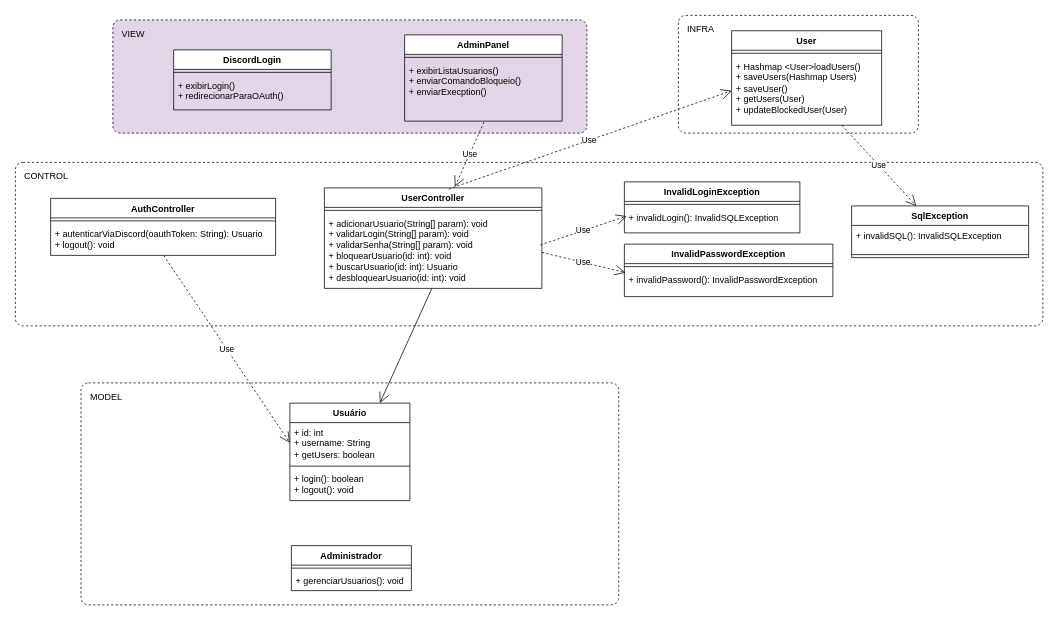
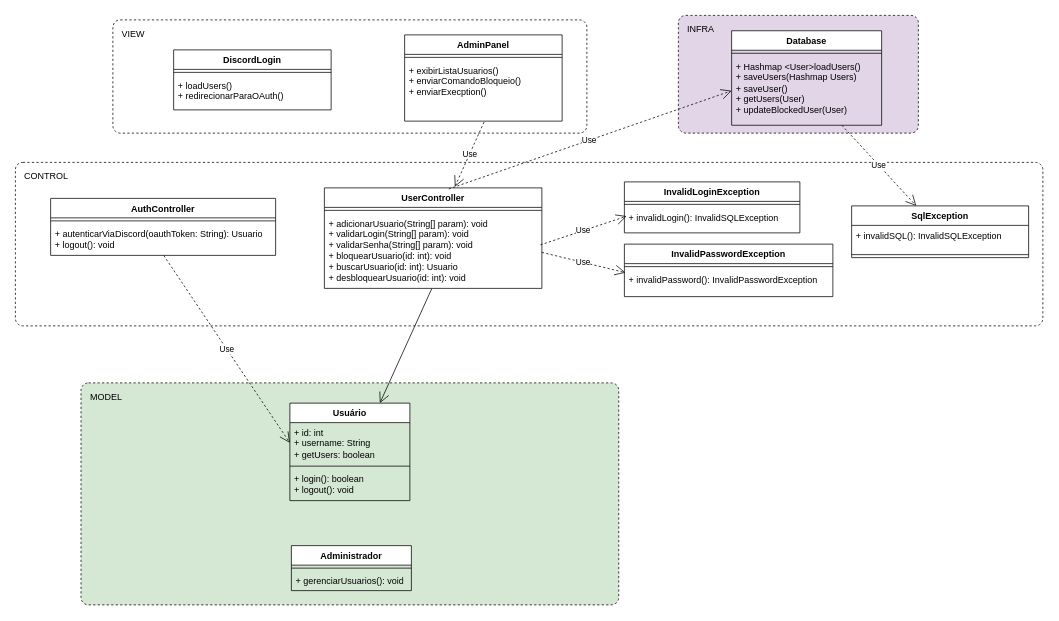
  <mxCell id="0" />
  <mxCell id="1" parent="0" />
- <mxCell id="2" value="INFRA" style="dashed=1;rounded=1;absoluteArcSize=1;arcSize=20;html=1;verticalAlign=top;align=left;spacingTop=5;spacingLeft=10;whiteSpace=wrap;" vertex="1" parent="1"><mxGeometry x="904" y="20" width="320" height="157" as="geometry" /></mxCell>
- <mxCell id="3" value="MODEL" style="dashed=1;rounded=1;absoluteArcSize=1;arcSize=20;html=1;verticalAlign=top;align=left;spacingTop=5;spacingLeft=10;whiteSpace=wrap;" vertex="1" parent="1"><mxGeometry x="107.5" y="510" width="717" height="296" as="geometry" /></mxCell>
- <mxCell id="4" value="VIEW" style="dashed=1;rounded=1;absoluteArcSize=1;arcSize=20;html=1;verticalAlign=top;align=left;spacingTop=5;spacingLeft=10;whiteSpace=wrap;fillColor=#e1d5e7;" vertex="1" parent="1"><mxGeometry x="150" y="26" width="632" height="151" as="geometry" /></mxCell>
+ <mxCell id="2" value="INFRA" style="dashed=1;rounded=1;absoluteArcSize=1;arcSize=20;html=1;verticalAlign=top;align=left;spacingTop=5;spacingLeft=10;whiteSpace=wrap;fillColor=#e1d5e7;" vertex="1" parent="1"><mxGeometry x="904" y="20" width="320" height="157" as="geometry" /></mxCell>
+ <mxCell id="3" value="MODEL" style="dashed=1;rounded=1;absoluteArcSize=1;arcSize=20;html=1;verticalAlign=top;align=left;spacingTop=5;spacingLeft=10;whiteSpace=wrap;fillColor=#d5e8d4;" vertex="1" parent="1"><mxGeometry x="107.5" y="510" width="717" height="296" as="geometry" /></mxCell>
+ <mxCell id="4" value="VIEW" style="dashed=1;rounded=1;absoluteArcSize=1;arcSize=20;html=1;verticalAlign=top;align=left;spacingTop=5;spacingLeft=10;whiteSpace=wrap;" vertex="1" parent="1"><mxGeometry x="150" y="26" width="632" height="151" as="geometry" /></mxCell>
  <mxCell id="5" value="CONTROL" style="dashed=1;rounded=1;absoluteArcSize=1;arcSize=20;html=1;verticalAlign=top;align=left;spacingTop=5;spacingLeft=10;whiteSpace=wrap;" vertex="1" parent="1"><mxGeometry x="20" y="216" width="1370" height="218" as="geometry" /></mxCell>
  <mxCell id="6" value="Usuário" style="swimlane;fontStyle=1;align=center;verticalAlign=top;childLayout=stackLayout;horizontal=1;startSize=26;horizontalStack=0;resizeParent=1;resizeParentMax=0;resizeLast=0;collapsible=1;marginBottom=0;whiteSpace=wrap;html=1;" parent="1" vertex="1"><mxGeometry x="386" y="537" width="160" height="130" as="geometry" /></mxCell>
  <mxCell id="7" value="+ id: int&lt;div&gt;+ username: String&lt;/div&gt;&lt;div&gt;+ getUsers: boolean&lt;/div&gt;" style="text;strokeColor=none;fillColor=none;align=left;verticalAlign=top;spacingLeft=4;spacingRight=4;overflow=hidden;rotatable=0;points=[[0,0.5],[1,0.5]];portConstraint=eastwest;whiteSpace=wrap;html=1;" parent="6" vertex="1"><mxGeometry y="26" width="160" height="54" as="geometry" /></mxCell>
  <mxCell id="8" value="" style="line;strokeWidth=1;fillColor=none;align=left;verticalAlign=middle;spacingTop=-1;spacingLeft=3;spacingRight=3;rotatable=0;labelPosition=right;points=[];portConstraint=eastwest;strokeColor=inherit;" parent="6" vertex="1"><mxGeometry y="80" width="160" height="8" as="geometry" /></mxCell>
  <mxCell id="9" value="+ login(): boolean&lt;div&gt;+ logout(): void&lt;/div&gt;" style="text;strokeColor=none;fillColor=none;align=left;verticalAlign=top;spacingLeft=4;spacingRight=4;overflow=hidden;rotatable=0;points=[[0,0.5],[1,0.5]];portConstraint=eastwest;whiteSpace=wrap;html=1;" parent="6" vertex="1"><mxGeometry y="88" width="160" height="42" as="geometry" /></mxCell>
  <mxCell id="10" value="Administrador" style="swimlane;fontStyle=1;align=center;verticalAlign=top;childLayout=stackLayout;horizontal=1;startSize=26;horizontalStack=0;resizeParent=1;resizeParentMax=0;resizeLast=0;collapsible=1;marginBottom=0;whiteSpace=wrap;html=1;" parent="1" vertex="1"><mxGeometry x="388" y="727" width="160" height="60" as="geometry" /></mxCell>
  <mxCell id="11" value="" style="line;strokeWidth=1;fillColor=none;align=left;verticalAlign=middle;spacingTop=-1;spacingLeft=3;spacingRight=3;rotatable=0;labelPosition=right;points=[];portConstraint=eastwest;strokeColor=inherit;" parent="10" vertex="1"><mxGeometry y="26" width="160" height="8" as="geometry" /></mxCell>
  <mxCell id="12" value="+ gerenciarUsuarios(): void" style="text;strokeColor=none;fillColor=none;align=left;verticalAlign=top;spacingLeft=4;spacingRight=4;overflow=hidden;rotatable=0;points=[[0,0.5],[1,0.5]];portConstraint=eastwest;whiteSpace=wrap;html=1;" parent="10" vertex="1"><mxGeometry y="34" width="160" height="26" as="geometry" /></mxCell>
  <mxCell id="13" value="UserController" style="swimlane;fontStyle=1;align=center;verticalAlign=top;childLayout=stackLayout;horizontal=1;startSize=26;horizontalStack=0;resizeParent=1;resizeParentMax=0;resizeLast=0;collapsible=1;marginBottom=0;whiteSpace=wrap;html=1;" parent="1" vertex="1"><mxGeometry x="432" y="250" width="290" height="134" as="geometry" /></mxCell>
  <mxCell id="14" value="" style="line;strokeWidth=1;fillColor=none;align=left;verticalAlign=middle;spacingTop=-1;spacingLeft=3;spacingRight=3;rotatable=0;labelPosition=right;points=[];portConstraint=eastwest;strokeColor=inherit;" parent="13" vertex="1"><mxGeometry y="26" width="290" height="8" as="geometry" /></mxCell>
  <mxCell id="15" value="&lt;div&gt;+ adicionarUsuario(String[] param): void&lt;/div&gt;&lt;div&gt;+ validarLogin(String[] param): void&lt;/div&gt;&lt;div&gt;+ validarSenha(String[] param): void&lt;/div&gt;&lt;div&gt;+ bloquearUsuario(id: int): void&lt;div&gt;+ buscarUsuario(id: int): Usuario&lt;/div&gt;&lt;/div&gt;&lt;div&gt;+ desbloquearUsuario(id: int): void&lt;/div&gt;" style="text;strokeColor=none;fillColor=none;align=left;verticalAlign=top;spacingLeft=4;spacingRight=4;overflow=hidden;rotatable=0;points=[[0,0.5],[1,0.5]];portConstraint=eastwest;whiteSpace=wrap;html=1;" parent="13" vertex="1"><mxGeometry y="34" width="290" height="100" as="geometry" /></mxCell>
  <mxCell id="16" value="AdminPanel" style="swimlane;fontStyle=1;align=center;verticalAlign=top;childLayout=stackLayout;horizontal=1;startSize=26;horizontalStack=0;resizeParent=1;resizeParentMax=0;resizeLast=0;collapsible=1;marginBottom=0;whiteSpace=wrap;html=1;" parent="1" vertex="1"><mxGeometry x="539" y="46" width="210" height="115" as="geometry" /></mxCell>
  <mxCell id="17" value="" style="line;strokeWidth=1;fillColor=none;align=left;verticalAlign=middle;spacingTop=-1;spacingLeft=3;spacingRight=3;rotatable=0;labelPosition=right;points=[];portConstraint=eastwest;strokeColor=inherit;" parent="16" vertex="1"><mxGeometry y="26" width="210" height="8" as="geometry" /></mxCell>
  <mxCell id="18" value="+ exibirListaUsuarios()&lt;div&gt;+ enviarComandoBloqueio()&lt;/div&gt;&lt;div&gt;+ enviarExecption()&lt;br&gt;&lt;/div&gt;" style="text;strokeColor=none;fillColor=none;align=left;verticalAlign=top;spacingLeft=4;spacingRight=4;overflow=hidden;rotatable=0;points=[[0,0.5],[1,0.5]];portConstraint=eastwest;whiteSpace=wrap;html=1;" parent="16" vertex="1"><mxGeometry y="34" width="210" height="81" as="geometry" /></mxCell>
  <mxCell id="19" value="DiscordLogin" style="swimlane;fontStyle=1;align=center;verticalAlign=top;childLayout=stackLayout;horizontal=1;startSize=26;horizontalStack=0;resizeParent=1;resizeParentMax=0;resizeLast=0;collapsible=1;marginBottom=0;whiteSpace=wrap;html=1;" parent="1" vertex="1"><mxGeometry x="231" y="66" width="210" height="80" as="geometry" /></mxCell>
  <mxCell id="20" value="" style="line;strokeWidth=1;fillColor=none;align=left;verticalAlign=middle;spacingTop=-1;spacingLeft=3;spacingRight=3;rotatable=0;labelPosition=right;points=[];portConstraint=eastwest;strokeColor=inherit;" parent="19" vertex="1"><mxGeometry y="26" width="210" height="8" as="geometry" /></mxCell>
- <mxCell id="21" value="+ exibirLogin()&lt;div&gt;+ redirecionarParaOAuth()&lt;/div&gt;" style="text;strokeColor=none;fillColor=none;align=left;verticalAlign=top;spacingLeft=4;spacingRight=4;overflow=hidden;rotatable=0;points=[[0,0.5],[1,0.5]];portConstraint=eastwest;whiteSpace=wrap;html=1;" parent="19" vertex="1"><mxGeometry y="34" width="210" height="46" as="geometry" /></mxCell>
+ <mxCell id="21" value="+ loadUsers()&lt;div&gt;+ redirecionarParaOAuth()&lt;/div&gt;" style="text;strokeColor=none;fillColor=none;align=left;verticalAlign=top;spacingLeft=4;spacingRight=4;overflow=hidden;rotatable=0;points=[[0,0.5],[1,0.5]];portConstraint=eastwest;whiteSpace=wrap;html=1;" parent="19" vertex="1"><mxGeometry y="34" width="210" height="46" as="geometry" /></mxCell>
  <mxCell id="22" value="Use" style="endArrow=open;endSize=12;dashed=1;html=1;rounded=0;exitX=0.504;exitY=1.016;exitDx=0;exitDy=0;exitPerimeter=0;entryX=0.6;entryY=-0.011;entryDx=0;entryDy=0;entryPerimeter=0;" parent="1" source="18" target="13" edge="1"><mxGeometry x="-0.013" width="160" relative="1" as="geometry"><mxPoint x="1265" y="40" as="sourcePoint" /><mxPoint x="1425" y="40" as="targetPoint" /><mxPoint as="offset" /></mxGeometry></mxCell>
  <mxCell id="23" value="" style="endArrow=open;endFill=1;endSize=12;html=1;rounded=0;exitX=0.494;exitY=1.002;exitDx=0;exitDy=0;exitPerimeter=0;entryX=0.75;entryY=0;entryDx=0;entryDy=0;" parent="1" source="15" target="6" edge="1"><mxGeometry width="160" relative="1" as="geometry"><mxPoint x="1124" y="284" as="sourcePoint" /><mxPoint x="1284" y="284" as="targetPoint" /></mxGeometry></mxCell>
  <mxCell id="24" value="Use" style="endArrow=open;endSize=12;dashed=1;html=1;rounded=0;exitX=0.503;exitY=1.006;exitDx=0;exitDy=0;exitPerimeter=0;entryX=0;entryY=0.5;entryDx=0;entryDy=0;" parent="1" source="27" target="7" edge="1"><mxGeometry x="-0.006" width="160" relative="1" as="geometry"><mxPoint x="809" y="244" as="sourcePoint" /><mxPoint x="754" y="293" as="targetPoint" /><mxPoint as="offset" /></mxGeometry></mxCell>
  <mxCell id="25" value="AuthController" style="swimlane;fontStyle=1;align=center;verticalAlign=top;childLayout=stackLayout;horizontal=1;startSize=26;horizontalStack=0;resizeParent=1;resizeParentMax=0;resizeLast=0;collapsible=1;marginBottom=0;whiteSpace=wrap;html=1;" parent="1" vertex="1"><mxGeometry x="67" y="264" width="300" height="76" as="geometry" /></mxCell>
  <mxCell id="26" value="" style="line;strokeWidth=1;fillColor=none;align=left;verticalAlign=middle;spacingTop=-1;spacingLeft=3;spacingRight=3;rotatable=0;labelPosition=right;points=[];portConstraint=eastwest;strokeColor=inherit;" parent="25" vertex="1"><mxGeometry y="26" width="300" height="8" as="geometry" /></mxCell>
  <mxCell id="27" value="+ autenticarViaDiscord(oauthToken: String): Usuario&lt;div&gt;+ logout(): void&lt;/div&gt;" style="text;strokeColor=none;fillColor=none;align=left;verticalAlign=top;spacingLeft=4;spacingRight=4;overflow=hidden;rotatable=0;points=[[0,0.5],[1,0.5]];portConstraint=eastwest;whiteSpace=wrap;html=1;" parent="25" vertex="1"><mxGeometry y="34" width="300" height="42" as="geometry" /></mxCell>
- <mxCell id="28" value="&lt;div style=&quot;text-align: left;&quot;&gt;&lt;span style=&quot;text-align: center;&quot;&gt;User&lt;/span&gt;&lt;/div&gt;" style="swimlane;fontStyle=1;align=center;verticalAlign=top;childLayout=stackLayout;horizontal=1;startSize=26;horizontalStack=0;resizeParent=1;resizeParentMax=0;resizeLast=0;collapsible=1;marginBottom=0;whiteSpace=wrap;html=1;" vertex="1" parent="1"><mxGeometry x="975" y="40.5" width="200" height="126" as="geometry" /></mxCell>
+ <mxCell id="28" value="&lt;div style=&quot;text-align: left;&quot;&gt;&lt;span style=&quot;text-align: center;&quot;&gt;Database&lt;/span&gt;&lt;/div&gt;" style="swimlane;fontStyle=1;align=center;verticalAlign=top;childLayout=stackLayout;horizontal=1;startSize=26;horizontalStack=0;resizeParent=1;resizeParentMax=0;resizeLast=0;collapsible=1;marginBottom=0;whiteSpace=wrap;html=1;" vertex="1" parent="1"><mxGeometry x="975" y="40.5" width="200" height="126" as="geometry" /></mxCell>
  <mxCell id="29" value="" style="line;strokeWidth=1;fillColor=none;align=left;verticalAlign=middle;spacingTop=-1;spacingLeft=3;spacingRight=3;rotatable=0;labelPosition=right;points=[];portConstraint=eastwest;strokeColor=inherit;" vertex="1" parent="28"><mxGeometry y="26" width="200" height="8" as="geometry" /></mxCell>
  <mxCell id="30" value="+&amp;nbsp;Hashmap &amp;lt;User&amp;gt;loadUsers()&lt;div&gt;+ saveUsers(Hashmap Users)&lt;/div&gt;&lt;div&gt;+&amp;nbsp;saveUser()&lt;/div&gt;&lt;div&gt;&lt;div&gt;&lt;span style=&quot;background-color: transparent; color: light-dark(rgb(0, 0, 0), rgb(255, 255, 255));&quot;&gt;+ getUsers(User)&lt;/span&gt;&lt;/div&gt;&lt;/div&gt;&lt;div&gt;&lt;span style=&quot;background-color: transparent; color: light-dark(rgb(0, 0, 0), rgb(255, 255, 255));&quot;&gt;+ updateBlockedUser(User)&lt;/span&gt;&lt;/div&gt;" style="text;strokeColor=none;fillColor=none;align=left;verticalAlign=top;spacingLeft=4;spacingRight=4;overflow=hidden;rotatable=0;points=[[0,0.5],[1,0.5]];portConstraint=eastwest;whiteSpace=wrap;html=1;" vertex="1" parent="28"><mxGeometry y="34" width="200" height="92" as="geometry" /></mxCell>
  <mxCell id="31" value="Use" style="endArrow=open;endSize=12;dashed=1;html=1;rounded=0;exitX=0.572;exitY=0.011;exitDx=0;exitDy=0;exitPerimeter=0;entryX=0;entryY=0.5;entryDx=0;entryDy=0;" edge="1" parent="1" source="13" target="30"><mxGeometry x="-0.006" width="160" relative="1" as="geometry"><mxPoint x="346" y="157" as="sourcePoint" /><mxPoint x="963" y="122" as="targetPoint" /><mxPoint as="offset" /></mxGeometry></mxCell>
  <mxCell id="32" value="InvalidLoginException" style="swimlane;fontStyle=1;align=center;verticalAlign=top;childLayout=stackLayout;horizontal=1;startSize=26;horizontalStack=0;resizeParent=1;resizeParentMax=0;resizeLast=0;collapsible=1;marginBottom=0;whiteSpace=wrap;html=1;" vertex="1" parent="1"><mxGeometry x="832" y="242" width="234" height="68" as="geometry" /></mxCell>
  <mxCell id="33" value="" style="line;strokeWidth=1;fillColor=none;align=left;verticalAlign=middle;spacingTop=-1;spacingLeft=3;spacingRight=3;rotatable=0;labelPosition=right;points=[];portConstraint=eastwest;strokeColor=inherit;" vertex="1" parent="32"><mxGeometry y="26" width="234" height="8" as="geometry" /></mxCell>
  <mxCell id="34" value="+ invalidLogin(): InvalidSQLException" style="text;strokeColor=none;fillColor=none;align=left;verticalAlign=top;spacingLeft=4;spacingRight=4;overflow=hidden;rotatable=0;points=[[0,0.5],[1,0.5]];portConstraint=eastwest;whiteSpace=wrap;html=1;" vertex="1" parent="32"><mxGeometry y="34" width="234" height="34" as="geometry" /></mxCell>
  <mxCell id="35" value="Use" style="endArrow=open;endSize=12;dashed=1;html=1;rounded=0;exitX=0.993;exitY=0.42;exitDx=0;exitDy=0;exitPerimeter=0;entryX=0.013;entryY=0.345;entryDx=0;entryDy=0;entryPerimeter=0;" edge="1" parent="1" source="15" target="34"><mxGeometry x="-0.006" width="160" relative="1" as="geometry"><mxPoint x="721" y="319" as="sourcePoint" /><mxPoint x="1098" y="189" as="targetPoint" /><mxPoint as="offset" /></mxGeometry></mxCell>
  <mxCell id="36" value="InvalidPasswordException" style="swimlane;fontStyle=1;align=center;verticalAlign=top;childLayout=stackLayout;horizontal=1;startSize=26;horizontalStack=0;resizeParent=1;resizeParentMax=0;resizeLast=0;collapsible=1;marginBottom=0;whiteSpace=wrap;html=1;" vertex="1" parent="1"><mxGeometry x="832" y="325" width="278" height="70" as="geometry" /></mxCell>
  <mxCell id="37" value="" style="line;strokeWidth=1;fillColor=none;align=left;verticalAlign=middle;spacingTop=-1;spacingLeft=3;spacingRight=3;rotatable=0;labelPosition=right;points=[];portConstraint=eastwest;strokeColor=inherit;" vertex="1" parent="36"><mxGeometry y="26" width="278" height="8" as="geometry" /></mxCell>
  <mxCell id="38" value="+ invalidPassword(): InvalidPasswordException" style="text;strokeColor=none;fillColor=none;align=left;verticalAlign=top;spacingLeft=4;spacingRight=4;overflow=hidden;rotatable=0;points=[[0,0.5],[1,0.5]];portConstraint=eastwest;whiteSpace=wrap;html=1;" vertex="1" parent="36"><mxGeometry y="34" width="278" height="36" as="geometry" /></mxCell>
  <mxCell id="39" value="SqlException" style="swimlane;fontStyle=1;align=center;verticalAlign=top;childLayout=stackLayout;horizontal=1;startSize=26;horizontalStack=0;resizeParent=1;resizeParentMax=0;resizeLast=0;collapsible=1;marginBottom=0;whiteSpace=wrap;html=1;" vertex="1" parent="1"><mxGeometry x="1135" y="274" width="236" height="69" as="geometry" /></mxCell>
  <mxCell id="40" value="+ invalidSQL(): InvalidSQLException" style="text;strokeColor=none;fillColor=none;align=left;verticalAlign=top;spacingLeft=4;spacingRight=4;overflow=hidden;rotatable=0;points=[[0,0.5],[1,0.5]];portConstraint=eastwest;whiteSpace=wrap;html=1;" vertex="1" parent="39"><mxGeometry y="26" width="236" height="35" as="geometry" /></mxCell>
  <mxCell id="41" value="" style="line;strokeWidth=1;fillColor=none;align=left;verticalAlign=middle;spacingTop=-1;spacingLeft=3;spacingRight=3;rotatable=0;labelPosition=right;points=[];portConstraint=eastwest;strokeColor=inherit;" vertex="1" parent="39"><mxGeometry y="61" width="236" height="8" as="geometry" /></mxCell>
  <mxCell id="42" value="Use" style="endArrow=open;endSize=12;dashed=1;html=1;rounded=0;exitX=1;exitY=0.52;exitDx=0;exitDy=0;exitPerimeter=0;entryX=0.005;entryY=0.111;entryDx=0;entryDy=0;entryPerimeter=0;" edge="1" parent="1" source="15" target="38"><mxGeometry x="-0.006" width="160" relative="1" as="geometry"><mxPoint x="730" y="336" as="sourcePoint" /><mxPoint x="845" y="298" as="targetPoint" /><mxPoint as="offset" /></mxGeometry></mxCell>
  <mxCell id="43" value="Use" style="endArrow=open;endSize=12;dashed=1;html=1;rounded=0;exitX=1;exitY=0.52;exitDx=0;exitDy=0;exitPerimeter=0;" edge="1" parent="1" target="39"><mxGeometry x="-0.006" width="160" relative="1" as="geometry"><mxPoint x="1122" y="166.5" as="sourcePoint" /><mxPoint x="1233" y="193.5" as="targetPoint" /><mxPoint as="offset" /></mxGeometry></mxCell>
